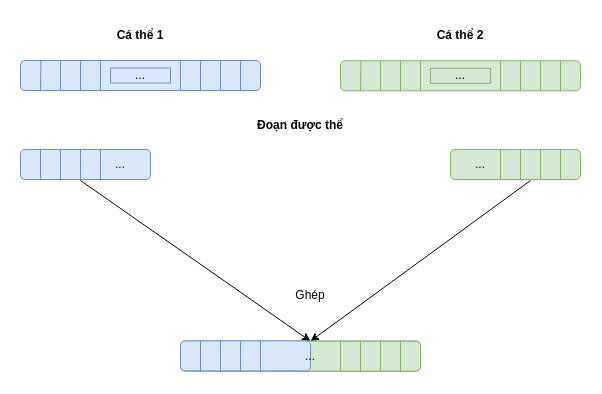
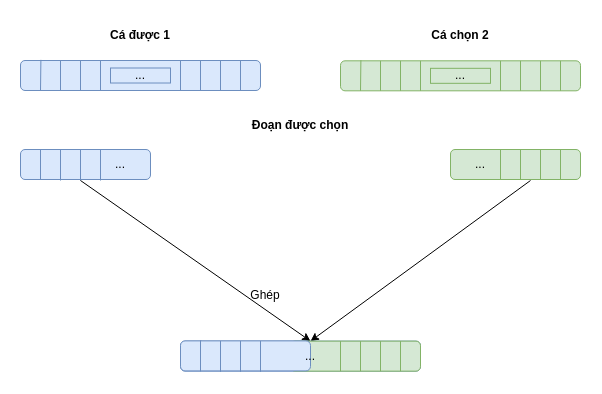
  <mxCell id="0" />
  <mxCell id="1" parent="0" />
  <mxCell id="2" value="" style="rounded=1;whiteSpace=wrap;html=1;fillColor=#dae8fc;strokeColor=#6c8ebf;" vertex="1" parent="1"><mxGeometry x="20" y="60" width="240" height="30" as="geometry" /></mxCell>
  <mxCell id="3" value="" style="endArrow=none;html=1;entryX=0.085;entryY=-0.021;entryDx=0;entryDy=0;entryPerimeter=0;fillColor=#dae8fc;strokeColor=#6c8ebf;" edge="1" parent="1" target="2"><mxGeometry width="50" height="50" relative="1" as="geometry"><mxPoint x="40" y="90" as="sourcePoint" /><mxPoint x="300" y="170" as="targetPoint" /></mxGeometry></mxCell>
  <mxCell id="4" value="" style="endArrow=none;html=1;fillColor=#dae8fc;strokeColor=#6c8ebf;" edge="1" parent="1"><mxGeometry width="50" height="50" relative="1" as="geometry"><mxPoint x="60" y="90" as="sourcePoint" /><mxPoint x="60" y="60" as="targetPoint" /></mxGeometry></mxCell>
  <mxCell id="5" value="" style="endArrow=none;html=1;fillColor=#dae8fc;strokeColor=#6c8ebf;" edge="1" parent="1"><mxGeometry width="50" height="50" relative="1" as="geometry"><mxPoint x="80" y="90" as="sourcePoint" /><mxPoint x="80" y="60" as="targetPoint" /></mxGeometry></mxCell>
  <mxCell id="6" value="" style="endArrow=none;html=1;fillColor=#dae8fc;strokeColor=#6c8ebf;" edge="1" parent="1"><mxGeometry width="50" height="50" relative="1" as="geometry"><mxPoint x="240" y="90" as="sourcePoint" /><mxPoint x="240" y="60" as="targetPoint" /></mxGeometry></mxCell>
  <mxCell id="7" value="" style="endArrow=none;html=1;fillColor=#dae8fc;strokeColor=#6c8ebf;" edge="1" parent="1"><mxGeometry width="50" height="50" relative="1" as="geometry"><mxPoint x="220" y="90" as="sourcePoint" /><mxPoint x="220" y="60" as="targetPoint" /></mxGeometry></mxCell>
  <mxCell id="8" value="" style="endArrow=none;html=1;fillColor=#dae8fc;strokeColor=#6c8ebf;" edge="1" parent="1"><mxGeometry width="50" height="50" relative="1" as="geometry"><mxPoint x="200" y="90" as="sourcePoint" /><mxPoint x="200" y="60" as="targetPoint" /></mxGeometry></mxCell>
  <mxCell id="9" value="" style="endArrow=none;html=1;fillColor=#dae8fc;strokeColor=#6c8ebf;" edge="1" parent="1"><mxGeometry width="50" height="50" relative="1" as="geometry"><mxPoint x="180" y="90" as="sourcePoint" /><mxPoint x="180" y="60" as="targetPoint" /></mxGeometry></mxCell>
  <mxCell id="10" value="" style="endArrow=none;html=1;fillColor=#dae8fc;strokeColor=#6c8ebf;" edge="1" parent="1"><mxGeometry width="50" height="50" relative="1" as="geometry"><mxPoint x="100" y="90" as="sourcePoint" /><mxPoint x="100" y="60" as="targetPoint" /></mxGeometry></mxCell>
  <mxCell id="11" value="..." style="text;html=1;align=center;verticalAlign=middle;whiteSpace=wrap;rounded=0;fillColor=#dae8fc;strokeColor=#6c8ebf;" vertex="1" parent="1"><mxGeometry x="110" y="67.5" width="60" height="15" as="geometry" /></mxCell>
- <mxCell id="12" value="&lt;b&gt;Cá thể 1&lt;/b&gt;" style="text;html=1;align=center;verticalAlign=middle;whiteSpace=wrap;rounded=0;" vertex="1" parent="1"><mxGeometry x="40" y="20" width="200" height="30" as="geometry" /></mxCell>
- <mxCell id="13" value="&lt;b&gt;Cá thể 2&lt;/b&gt;" style="text;html=1;align=center;verticalAlign=middle;whiteSpace=wrap;rounded=0;" vertex="1" parent="1"><mxGeometry x="360" y="20" width="200" height="30" as="geometry" /></mxCell>
+ <mxCell id="12" value="&lt;b&gt;Cá được 1&lt;/b&gt;" style="text;html=1;align=center;verticalAlign=middle;whiteSpace=wrap;rounded=0;" vertex="1" parent="1"><mxGeometry x="40" y="20" width="200" height="30" as="geometry" /></mxCell>
+ <mxCell id="13" value="&lt;b&gt;Cá chọn 2&lt;/b&gt;" style="text;html=1;align=center;verticalAlign=middle;whiteSpace=wrap;rounded=0;" vertex="1" parent="1"><mxGeometry x="360" y="20" width="200" height="30" as="geometry" /></mxCell>
  <mxCell id="14" value="" style="rounded=1;whiteSpace=wrap;html=1;fillColor=#dae8fc;strokeColor=#6c8ebf;" vertex="1" parent="1"><mxGeometry x="20" y="149" width="130" height="30" as="geometry" /></mxCell>
  <mxCell id="15" value="" style="endArrow=none;html=1;entryX=0.085;entryY=-0.021;entryDx=0;entryDy=0;entryPerimeter=0;fillColor=#dae8fc;strokeColor=#6c8ebf;" edge="1" parent="1"><mxGeometry width="50" height="50" relative="1" as="geometry"><mxPoint x="40" y="179.5" as="sourcePoint" /><mxPoint x="40" y="148.5" as="targetPoint" /></mxGeometry></mxCell>
  <mxCell id="16" value="" style="endArrow=none;html=1;entryX=0.085;entryY=-0.021;entryDx=0;entryDy=0;entryPerimeter=0;fillColor=#dae8fc;strokeColor=#6c8ebf;" edge="1" parent="1"><mxGeometry width="50" height="50" relative="1" as="geometry"><mxPoint x="60" y="180" as="sourcePoint" /><mxPoint x="60" y="149" as="targetPoint" /></mxGeometry></mxCell>
  <mxCell id="17" value="" style="endArrow=none;html=1;entryX=0.085;entryY=-0.021;entryDx=0;entryDy=0;entryPerimeter=0;fillColor=#dae8fc;strokeColor=#6c8ebf;" edge="1" parent="1"><mxGeometry width="50" height="50" relative="1" as="geometry"><mxPoint x="80" y="180" as="sourcePoint" /><mxPoint x="80" y="149" as="targetPoint" /></mxGeometry></mxCell>
  <mxCell id="18" value="" style="endArrow=none;html=1;entryX=0.085;entryY=-0.021;entryDx=0;entryDy=0;entryPerimeter=0;fillColor=#dae8fc;strokeColor=#6c8ebf;" edge="1" parent="1"><mxGeometry width="50" height="50" relative="1" as="geometry"><mxPoint x="100" y="180" as="sourcePoint" /><mxPoint x="100" y="149" as="targetPoint" /></mxGeometry></mxCell>
  <mxCell id="19" value="" style="rounded=1;whiteSpace=wrap;html=1;fillColor=#d5e8d4;strokeColor=#82b366;" vertex="1" parent="1"><mxGeometry x="450" y="149" width="130" height="30" as="geometry" /></mxCell>
  <mxCell id="20" value="..." style="text;html=1;align=center;verticalAlign=middle;whiteSpace=wrap;rounded=0;" vertex="1" parent="1"><mxGeometry x="450" y="149" width="60" height="30" as="geometry" /></mxCell>
  <mxCell id="21" value="" style="endArrow=none;html=1;fillColor=#d5e8d4;strokeColor=#82b366;" edge="1" parent="1"><mxGeometry width="50" height="50" relative="1" as="geometry"><mxPoint x="560" y="179" as="sourcePoint" /><mxPoint x="560" y="149" as="targetPoint" /></mxGeometry></mxCell>
  <mxCell id="22" value="" style="endArrow=none;html=1;fillColor=#d5e8d4;strokeColor=#82b366;" edge="1" parent="1"><mxGeometry width="50" height="50" relative="1" as="geometry"><mxPoint x="540" y="179" as="sourcePoint" /><mxPoint x="540" y="149" as="targetPoint" /></mxGeometry></mxCell>
  <mxCell id="23" value="" style="endArrow=none;html=1;fillColor=#d5e8d4;strokeColor=#82b366;" edge="1" parent="1"><mxGeometry width="50" height="50" relative="1" as="geometry"><mxPoint x="520" y="179" as="sourcePoint" /><mxPoint x="520" y="149" as="targetPoint" /></mxGeometry></mxCell>
  <mxCell id="24" value="" style="endArrow=none;html=1;fillColor=#d5e8d4;strokeColor=#82b366;" edge="1" parent="1"><mxGeometry width="50" height="50" relative="1" as="geometry"><mxPoint x="500" y="179" as="sourcePoint" /><mxPoint x="500" y="149" as="targetPoint" /></mxGeometry></mxCell>
- <mxCell id="25" value="&lt;b&gt;Đoạn được thể&lt;/b&gt;" style="text;html=1;align=center;verticalAlign=middle;whiteSpace=wrap;rounded=0;" vertex="1" parent="1"><mxGeometry x="20" y="110" width="560" height="30" as="geometry" /></mxCell>
+ <mxCell id="25" value="&lt;b&gt;Đoạn được chọn&lt;/b&gt;" style="text;html=1;align=center;verticalAlign=middle;whiteSpace=wrap;rounded=0;" vertex="1" parent="1"><mxGeometry x="20" y="110" width="560" height="30" as="geometry" /></mxCell>
  <mxCell id="26" value="" style="endArrow=classic;html=1;entryX=0.5;entryY=0;entryDx=0;entryDy=0;" edge="1" parent="1" target="48"><mxGeometry width="50" height="50" relative="1" as="geometry"><mxPoint x="80" y="180" as="sourcePoint" /><mxPoint x="260" y="300" as="targetPoint" /></mxGeometry></mxCell>
  <mxCell id="27" value="" style="endArrow=classic;html=1;entryX=0.5;entryY=0;entryDx=0;entryDy=0;" edge="1" parent="1" target="48"><mxGeometry width="50" height="50" relative="1" as="geometry"><mxPoint x="530" y="180" as="sourcePoint" /><mxPoint x="380" y="300" as="targetPoint" /></mxGeometry></mxCell>
  <mxCell id="28" value="" style="rounded=1;whiteSpace=wrap;html=1;fillColor=#dae8fc;strokeColor=#6c8ebf;" vertex="1" parent="1"><mxGeometry x="180" y="340.63" width="240" height="30" as="geometry" /></mxCell>
  <mxCell id="29" value="" style="endArrow=none;html=1;entryX=0.085;entryY=-0.021;entryDx=0;entryDy=0;entryPerimeter=0;fillColor=#dae8fc;strokeColor=#6c8ebf;" edge="1" parent="1" target="28"><mxGeometry width="50" height="50" relative="1" as="geometry"><mxPoint x="200" y="370.63" as="sourcePoint" /><mxPoint x="460" y="450.63" as="targetPoint" /></mxGeometry></mxCell>
  <mxCell id="30" value="" style="endArrow=none;html=1;fillColor=#dae8fc;strokeColor=#6c8ebf;" edge="1" parent="1"><mxGeometry width="50" height="50" relative="1" as="geometry"><mxPoint x="220" y="370.63" as="sourcePoint" /><mxPoint x="220" y="340.63" as="targetPoint" /></mxGeometry></mxCell>
  <mxCell id="31" value="" style="endArrow=none;html=1;fillColor=#dae8fc;strokeColor=#6c8ebf;" edge="1" parent="1"><mxGeometry width="50" height="50" relative="1" as="geometry"><mxPoint x="240" y="370.63" as="sourcePoint" /><mxPoint x="240" y="340.63" as="targetPoint" /></mxGeometry></mxCell>
  <mxCell id="32" value="" style="endArrow=none;html=1;fillColor=#dae8fc;strokeColor=#6c8ebf;" edge="1" parent="1"><mxGeometry width="50" height="50" relative="1" as="geometry"><mxPoint x="400" y="370.63" as="sourcePoint" /><mxPoint x="400" y="340.63" as="targetPoint" /></mxGeometry></mxCell>
  <mxCell id="33" value="" style="endArrow=none;html=1;fillColor=#dae8fc;strokeColor=#6c8ebf;" edge="1" parent="1"><mxGeometry width="50" height="50" relative="1" as="geometry"><mxPoint x="380" y="370.63" as="sourcePoint" /><mxPoint x="380" y="340.63" as="targetPoint" /></mxGeometry></mxCell>
  <mxCell id="34" value="" style="endArrow=none;html=1;fillColor=#dae8fc;strokeColor=#6c8ebf;" edge="1" parent="1"><mxGeometry width="50" height="50" relative="1" as="geometry"><mxPoint x="360" y="370.63" as="sourcePoint" /><mxPoint x="360" y="340.63" as="targetPoint" /></mxGeometry></mxCell>
  <mxCell id="35" value="" style="endArrow=none;html=1;fillColor=#dae8fc;strokeColor=#6c8ebf;" edge="1" parent="1"><mxGeometry width="50" height="50" relative="1" as="geometry"><mxPoint x="340" y="370.63" as="sourcePoint" /><mxPoint x="340" y="340.63" as="targetPoint" /></mxGeometry></mxCell>
  <mxCell id="36" value="" style="endArrow=none;html=1;fillColor=#dae8fc;strokeColor=#6c8ebf;" edge="1" parent="1"><mxGeometry width="50" height="50" relative="1" as="geometry"><mxPoint x="260" y="370.63" as="sourcePoint" /><mxPoint x="260" y="340.63" as="targetPoint" /></mxGeometry></mxCell>
  <mxCell id="37" value="" style="rounded=1;whiteSpace=wrap;html=1;fillColor=#d5e8d4;strokeColor=#82b366;" vertex="1" parent="1"><mxGeometry x="290" y="340.63" width="130" height="30" as="geometry" /></mxCell>
  <mxCell id="38" value="" style="endArrow=none;html=1;fillColor=#d5e8d4;strokeColor=#82b366;" edge="1" parent="1"><mxGeometry width="50" height="50" relative="1" as="geometry"><mxPoint x="400" y="370.63" as="sourcePoint" /><mxPoint x="400" y="340.63" as="targetPoint" /></mxGeometry></mxCell>
  <mxCell id="39" value="" style="endArrow=none;html=1;fillColor=#d5e8d4;strokeColor=#82b366;" edge="1" parent="1"><mxGeometry width="50" height="50" relative="1" as="geometry"><mxPoint x="380" y="370.63" as="sourcePoint" /><mxPoint x="380" y="340.63" as="targetPoint" /></mxGeometry></mxCell>
  <mxCell id="40" value="" style="endArrow=none;html=1;fillColor=#d5e8d4;strokeColor=#82b366;" edge="1" parent="1"><mxGeometry width="50" height="50" relative="1" as="geometry"><mxPoint x="360" y="370.63" as="sourcePoint" /><mxPoint x="360" y="340.63" as="targetPoint" /></mxGeometry></mxCell>
  <mxCell id="41" value="" style="endArrow=none;html=1;fillColor=#d5e8d4;strokeColor=#82b366;" edge="1" parent="1"><mxGeometry width="50" height="50" relative="1" as="geometry"><mxPoint x="340" y="370.63" as="sourcePoint" /><mxPoint x="340" y="340.63" as="targetPoint" /></mxGeometry></mxCell>
  <mxCell id="42" value="" style="rounded=1;whiteSpace=wrap;html=1;fillColor=#dae8fc;strokeColor=#6c8ebf;" vertex="1" parent="1"><mxGeometry x="180" y="340.38" width="130" height="30" as="geometry" /></mxCell>
  <mxCell id="43" value="" style="endArrow=none;html=1;entryX=0.085;entryY=-0.021;entryDx=0;entryDy=0;entryPerimeter=0;fillColor=#dae8fc;strokeColor=#6c8ebf;" edge="1" parent="1"><mxGeometry width="50" height="50" relative="1" as="geometry"><mxPoint x="200" y="370.88" as="sourcePoint" /><mxPoint x="200" y="339.88" as="targetPoint" /></mxGeometry></mxCell>
  <mxCell id="44" value="" style="endArrow=none;html=1;entryX=0.085;entryY=-0.021;entryDx=0;entryDy=0;entryPerimeter=0;fillColor=#dae8fc;strokeColor=#6c8ebf;" edge="1" parent="1"><mxGeometry width="50" height="50" relative="1" as="geometry"><mxPoint x="220" y="371.38" as="sourcePoint" /><mxPoint x="220" y="340.38" as="targetPoint" /></mxGeometry></mxCell>
  <mxCell id="45" value="" style="endArrow=none;html=1;entryX=0.085;entryY=-0.021;entryDx=0;entryDy=0;entryPerimeter=0;fillColor=#dae8fc;strokeColor=#6c8ebf;" edge="1" parent="1"><mxGeometry width="50" height="50" relative="1" as="geometry"><mxPoint x="240" y="371.38" as="sourcePoint" /><mxPoint x="240" y="340.38" as="targetPoint" /></mxGeometry></mxCell>
  <mxCell id="46" value="" style="endArrow=none;html=1;entryX=0.085;entryY=-0.021;entryDx=0;entryDy=0;entryPerimeter=0;fillColor=#dae8fc;strokeColor=#6c8ebf;" edge="1" parent="1"><mxGeometry width="50" height="50" relative="1" as="geometry"><mxPoint x="260" y="371.38" as="sourcePoint" /><mxPoint x="260" y="340.38" as="targetPoint" /></mxGeometry></mxCell>
  <mxCell id="47" value="..." style="text;html=1;align=center;verticalAlign=middle;whiteSpace=wrap;rounded=0;" vertex="1" parent="1"><mxGeometry x="90" y="149" width="60" height="30" as="geometry" /></mxCell>
  <mxCell id="48" value="..." style="text;html=1;align=center;verticalAlign=middle;whiteSpace=wrap;rounded=0;" vertex="1" parent="1"><mxGeometry x="280" y="340.63" width="60" height="30" as="geometry" /></mxCell>
  <mxCell id="49" value="" style="rounded=1;whiteSpace=wrap;html=1;fillColor=#d5e8d4;strokeColor=#82b366;" vertex="1" parent="1"><mxGeometry x="340" y="60.32" width="240" height="30" as="geometry" /></mxCell>
  <mxCell id="50" value="" style="endArrow=none;html=1;entryX=0.085;entryY=-0.021;entryDx=0;entryDy=0;entryPerimeter=0;fillColor=#d5e8d4;strokeColor=#82b366;" edge="1" parent="1" target="49"><mxGeometry width="50" height="50" relative="1" as="geometry"><mxPoint x="360" y="90.32" as="sourcePoint" /><mxPoint x="620" y="170.32" as="targetPoint" /></mxGeometry></mxCell>
  <mxCell id="51" value="" style="endArrow=none;html=1;fillColor=#d5e8d4;strokeColor=#82b366;" edge="1" parent="1"><mxGeometry width="50" height="50" relative="1" as="geometry"><mxPoint x="380" y="90.32" as="sourcePoint" /><mxPoint x="380" y="60.32" as="targetPoint" /></mxGeometry></mxCell>
  <mxCell id="52" value="" style="endArrow=none;html=1;fillColor=#d5e8d4;strokeColor=#82b366;" edge="1" parent="1"><mxGeometry width="50" height="50" relative="1" as="geometry"><mxPoint x="400" y="90.32" as="sourcePoint" /><mxPoint x="400" y="60.32" as="targetPoint" /></mxGeometry></mxCell>
  <mxCell id="53" value="" style="endArrow=none;html=1;fillColor=#d5e8d4;strokeColor=#82b366;" edge="1" parent="1"><mxGeometry width="50" height="50" relative="1" as="geometry"><mxPoint x="560" y="90.32" as="sourcePoint" /><mxPoint x="560" y="60.32" as="targetPoint" /></mxGeometry></mxCell>
  <mxCell id="54" value="" style="endArrow=none;html=1;fillColor=#d5e8d4;strokeColor=#82b366;" edge="1" parent="1"><mxGeometry width="50" height="50" relative="1" as="geometry"><mxPoint x="540" y="90.32" as="sourcePoint" /><mxPoint x="540" y="60.32" as="targetPoint" /></mxGeometry></mxCell>
  <mxCell id="55" value="" style="endArrow=none;html=1;fillColor=#d5e8d4;strokeColor=#82b366;" edge="1" parent="1"><mxGeometry width="50" height="50" relative="1" as="geometry"><mxPoint x="520" y="90.32" as="sourcePoint" /><mxPoint x="520" y="60.32" as="targetPoint" /></mxGeometry></mxCell>
  <mxCell id="56" value="" style="endArrow=none;html=1;fillColor=#d5e8d4;strokeColor=#82b366;" edge="1" parent="1"><mxGeometry width="50" height="50" relative="1" as="geometry"><mxPoint x="500" y="90.32" as="sourcePoint" /><mxPoint x="500" y="60.32" as="targetPoint" /></mxGeometry></mxCell>
  <mxCell id="57" value="" style="endArrow=none;html=1;fillColor=#d5e8d4;strokeColor=#82b366;" edge="1" parent="1"><mxGeometry width="50" height="50" relative="1" as="geometry"><mxPoint x="420" y="90.32" as="sourcePoint" /><mxPoint x="420" y="60.32" as="targetPoint" /></mxGeometry></mxCell>
  <mxCell id="58" value="..." style="text;html=1;align=center;verticalAlign=middle;whiteSpace=wrap;rounded=0;fillColor=#d5e8d4;strokeColor=#82b366;" vertex="1" parent="1"><mxGeometry x="430" y="67.82" width="60" height="15" as="geometry" /></mxCell>
- <mxCell id="59" value="Ghép" style="text;html=1;align=center;verticalAlign=middle;whiteSpace=wrap;rounded=0;" vertex="1" parent="1"><mxGeometry x="280" y="280" width="60" height="30" as="geometry" /></mxCell>
+ <mxCell id="59" value="Ghép" style="text;html=1;align=center;verticalAlign=middle;whiteSpace=wrap;rounded=0;" vertex="1" parent="1"><mxGeometry x="235" y="280" width="60" height="30" as="geometry" /></mxCell>
